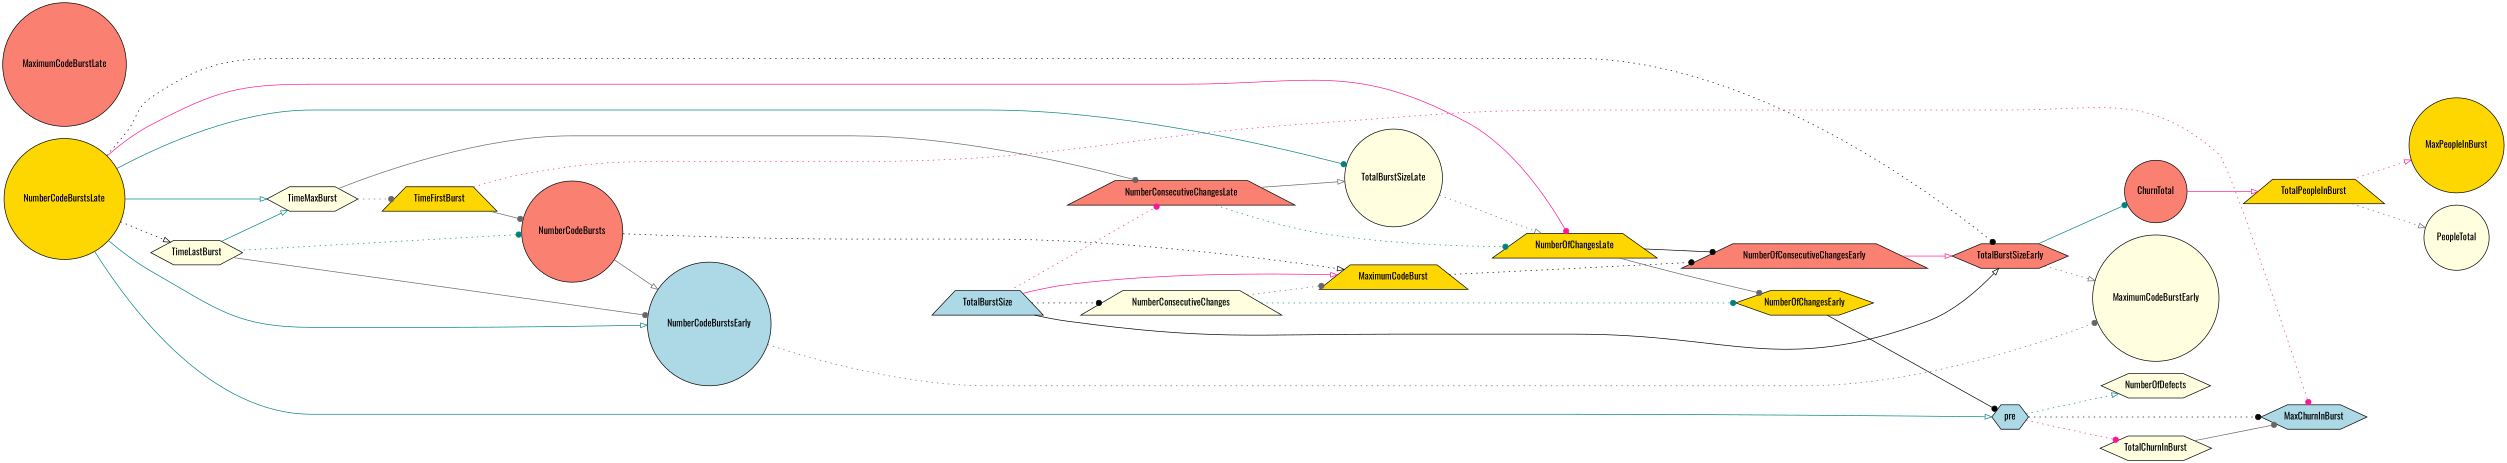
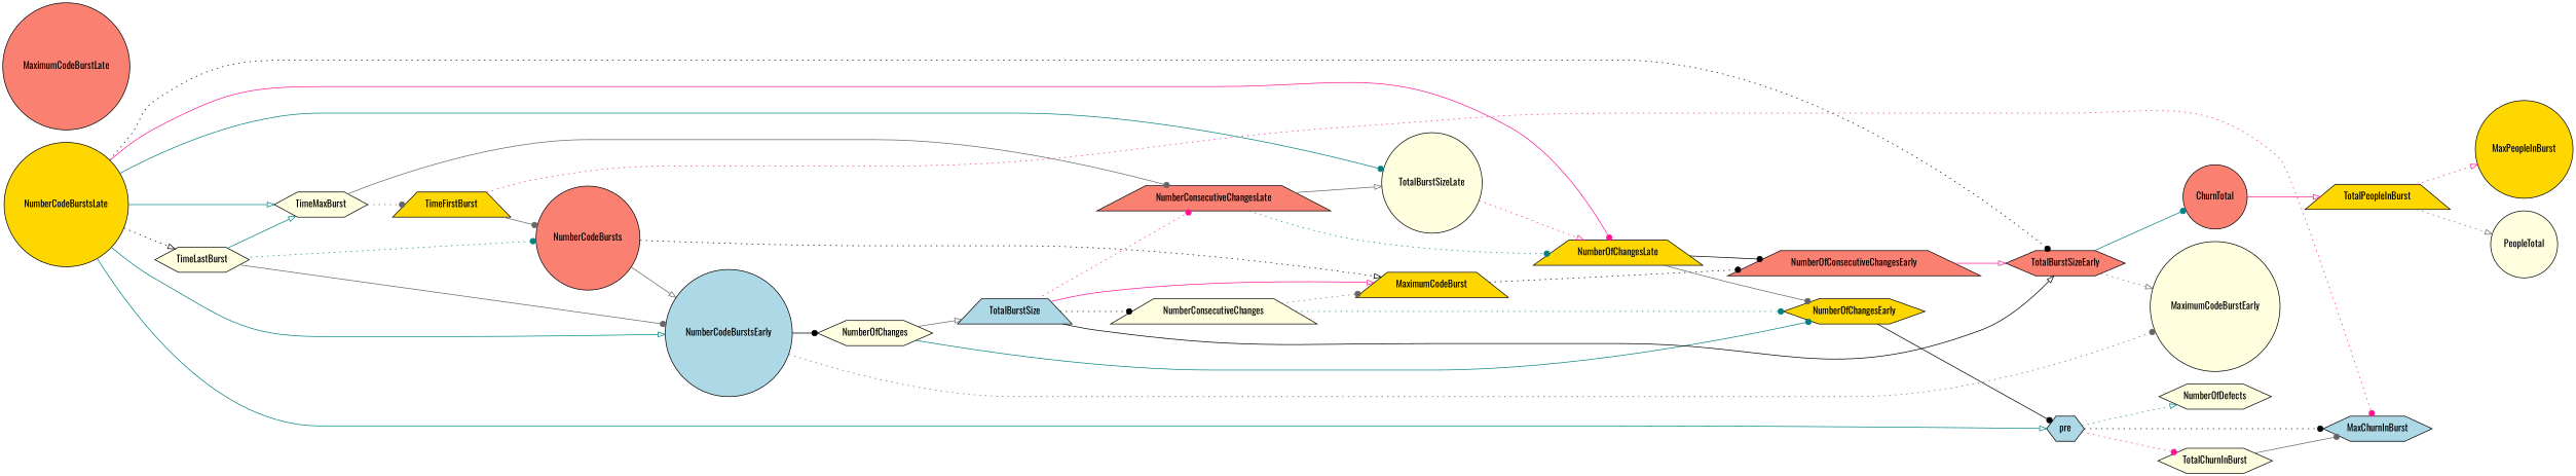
  digraph {
    fontname=Oswald
    rankdir=LR
    node [fillcolor=lightyellow fontname=Oswald shape=circle style=filled]
    edge [arrowhead=dot color=gray40 fontname=Oswald style=solid]
    TotalPeopleInBurst [fillcolor=gold shape=trapezium]
    MaxPeopleInBurst [fillcolor=gold]
    PeopleTotal
    MaximumCodeBurstLate [fillcolor=salmon]
+   NumberOfChanges [shape=hexagon]
    NumberOfChangesEarly [fillcolor=gold shape=hexagon]
    TotalBurstSize [fillcolor=lightblue shape=trapezium]
    pre [fillcolor=lightblue shape=hexagon]
    TotalBurstSizeEarly [fillcolor=salmon shape=hexagon]
    MaximumCodeBurst [fillcolor=gold shape=trapezium]
    NumberConsecutiveChangesLate [fillcolor=salmon shape=trapezium]
    NumberConsecutiveChanges [shape=trapezium]
    NumberOfChangesLate [fillcolor=gold shape=trapezium]
    TotalBurstSizeLate
    NumberOfConsecutiveChangesEarly [fillcolor=salmon shape=trapezium]
    NumberCodeBurstsLate [fillcolor=gold]
    NumberCodeBurstsEarly [fillcolor=lightblue]
    TimeMaxBurst [shape=hexagon]
    TimeLastBurst [shape=hexagon]
    MaximumCodeBurstEarly
    ChurnTotal [fillcolor=salmon]
    TimeFirstBurst [fillcolor=gold shape=trapezium]
    NumberCodeBursts [fillcolor=salmon]
    MaxChurnInBurst [fillcolor=lightblue shape=hexagon]
    TotalChurnInBurst [shape=hexagon]
    NumberOfDefects [shape=hexagon]
    TotalPeopleInBurst -> MaxPeopleInBurst [arrowhead=onormal color=deeppink style=dotted]
    TotalPeopleInBurst -> PeopleTotal [arrowhead=onormal style=dotted]
+   NumberOfChanges -> NumberOfChangesEarly [color=teal]
+   NumberOfChanges -> TotalBurstSize [arrowhead=onormal]
    NumberOfChangesEarly -> pre [color=black]
    TotalBurstSize -> TotalBurstSizeEarly [arrowhead=onormal color=black]
    TotalBurstSize -> MaximumCodeBurst [arrowhead=onormal color=deeppink]
    TotalBurstSize -> NumberConsecutiveChangesLate [color=deeppink style=dotted]
    TotalBurstSize -> NumberConsecutiveChanges [color=black style=dotted]
    pre -> MaxChurnInBurst [color=black style=dotted]
    pre -> TotalChurnInBurst [color=deeppink style=dotted]
    pre -> NumberOfDefects [arrowhead=onormal color=teal style=dotted]
    TotalBurstSizeEarly -> MaximumCodeBurstEarly [arrowhead=onormal style=dotted]
    TotalBurstSizeEarly -> ChurnTotal [color=teal]
    MaximumCodeBurst -> NumberOfConsecutiveChangesEarly [color=black style=dotted]
    NumberConsecutiveChangesLate -> NumberOfChangesLate [color=teal style=dotted]
    NumberConsecutiveChangesLate -> TotalBurstSizeLate [arrowhead=onormal]
    NumberConsecutiveChanges -> NumberOfChangesEarly [color=teal style=dotted]
    NumberConsecutiveChanges -> MaximumCodeBurst [style=dotted]
    NumberOfChangesLate -> NumberOfChangesEarly
    NumberOfChangesLate -> NumberOfConsecutiveChangesEarly [color=black]
-   TotalBurstSizeLate -> NumberOfChangesLate [arrowhead=onormal style=dotted]
+   TotalBurstSizeLate -> NumberOfChangesLate [arrowhead=onormal color=deeppink style=dotted]
    NumberOfConsecutiveChangesEarly -> TotalBurstSizeEarly [arrowhead=onormal color=deeppink]
    NumberCodeBurstsLate -> pre [arrowhead=onormal color=teal]
    NumberCodeBurstsLate -> TotalBurstSizeEarly [color=black style=dotted]
    NumberCodeBurstsLate -> NumberOfChangesLate [color=deeppink]
    NumberCodeBurstsLate -> TotalBurstSizeLate [color=teal]
    NumberCodeBurstsLate -> NumberCodeBurstsEarly [arrowhead=onormal color=teal]
    NumberCodeBurstsLate -> TimeMaxBurst [arrowhead=onormal color=teal]
    NumberCodeBurstsLate -> TimeLastBurst [arrowhead=onormal color=black style=dotted]
+   NumberCodeBurstsEarly -> NumberOfChanges [color=black]
    NumberCodeBurstsEarly -> MaximumCodeBurstEarly [style=dotted]
    TimeMaxBurst -> NumberConsecutiveChangesLate
    TimeMaxBurst -> TimeFirstBurst [style=dotted]
    TimeLastBurst -> NumberCodeBurstsEarly
    TimeLastBurst -> TimeMaxBurst [arrowhead=onormal color=teal]
    TimeLastBurst -> NumberCodeBursts [color=teal style=dotted]
    ChurnTotal -> TotalPeopleInBurst [arrowhead=onormal color=deeppink]
    TimeFirstBurst -> NumberCodeBursts
    TimeFirstBurst -> MaxChurnInBurst [color=deeppink style=dotted]
    NumberCodeBursts -> MaximumCodeBurst [arrowhead=onormal color=black style=dotted]
    NumberCodeBursts -> NumberCodeBurstsEarly [arrowhead=onormal]
    TotalChurnInBurst -> MaxChurnInBurst
  }
